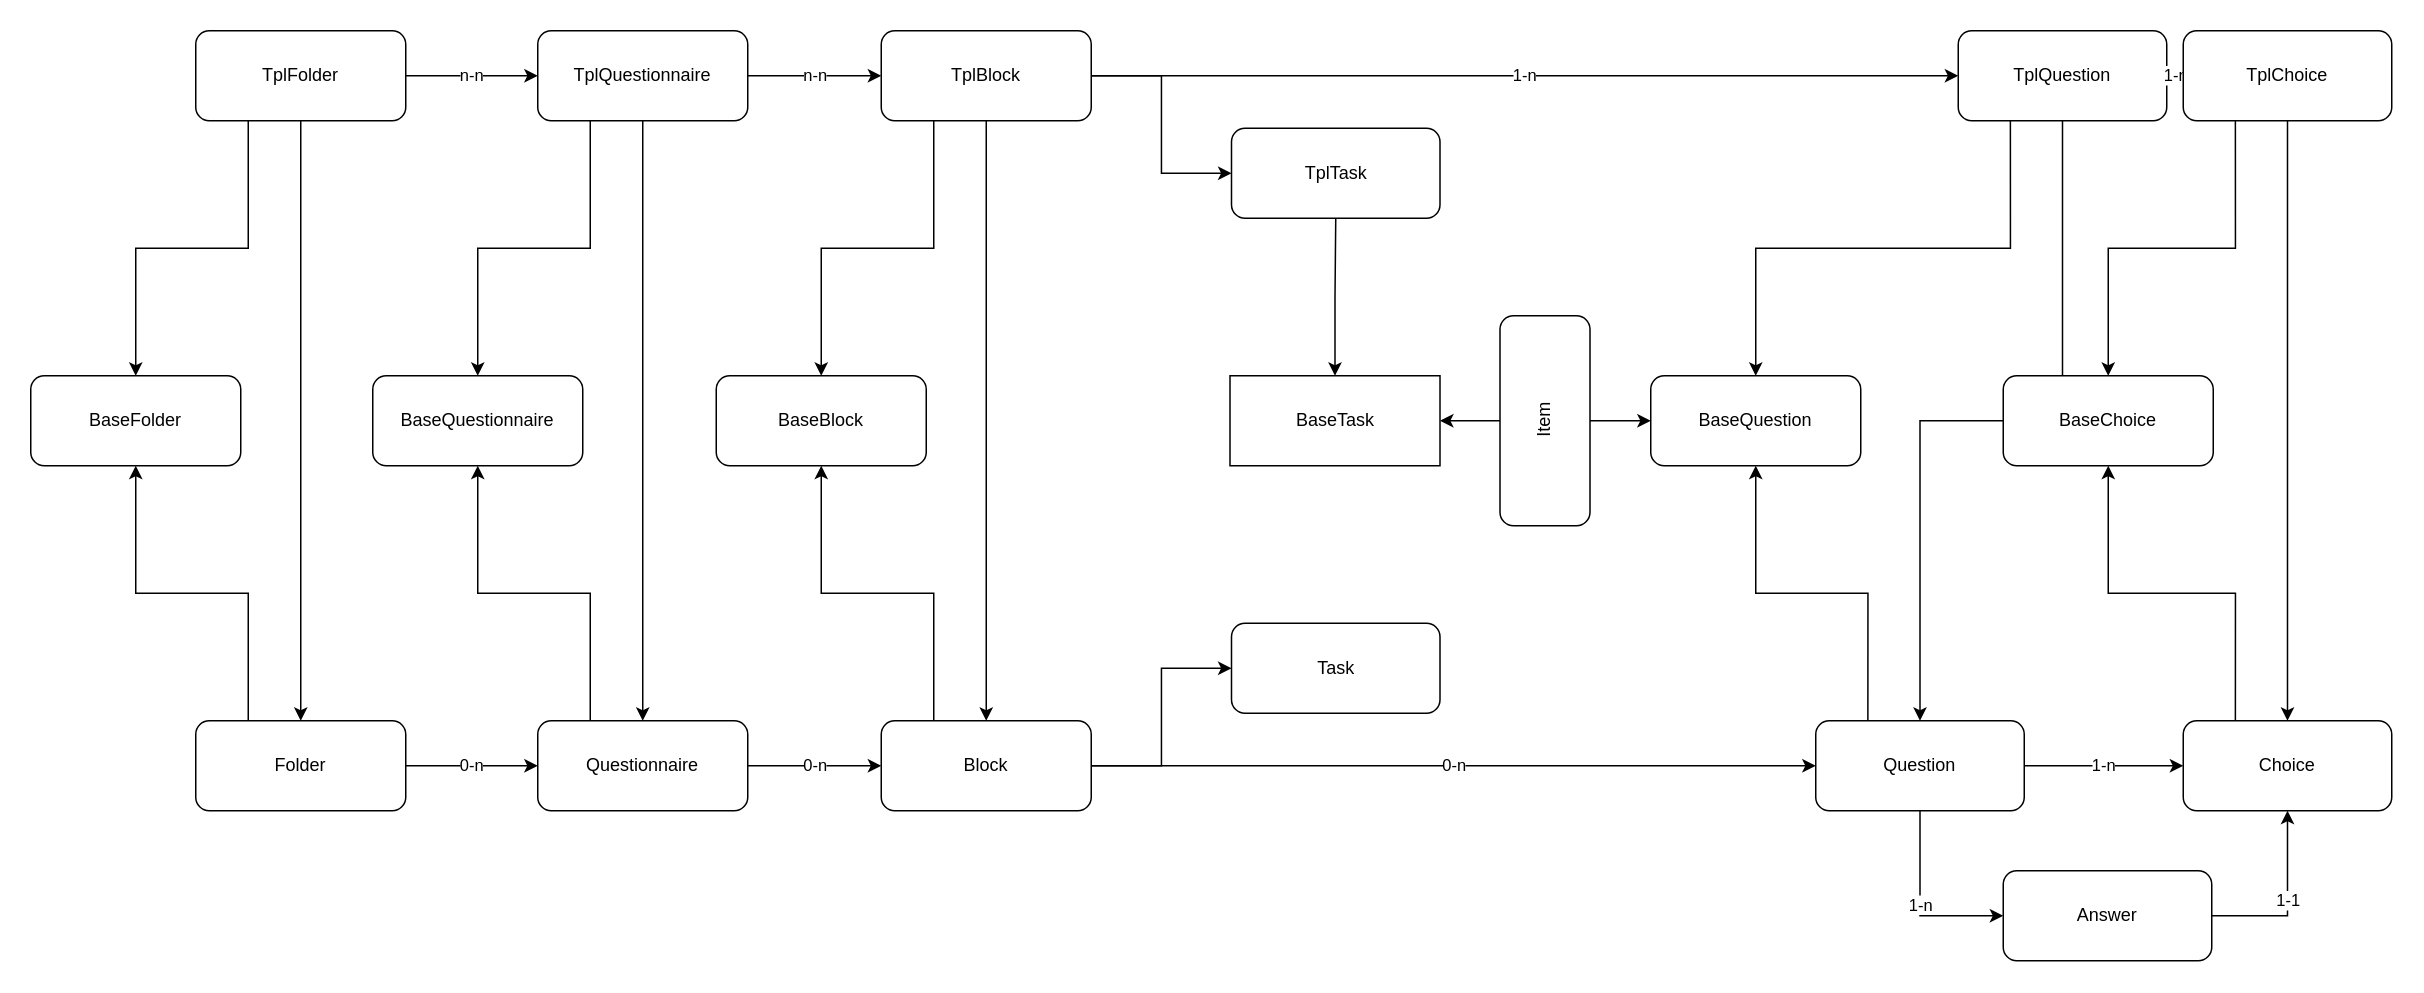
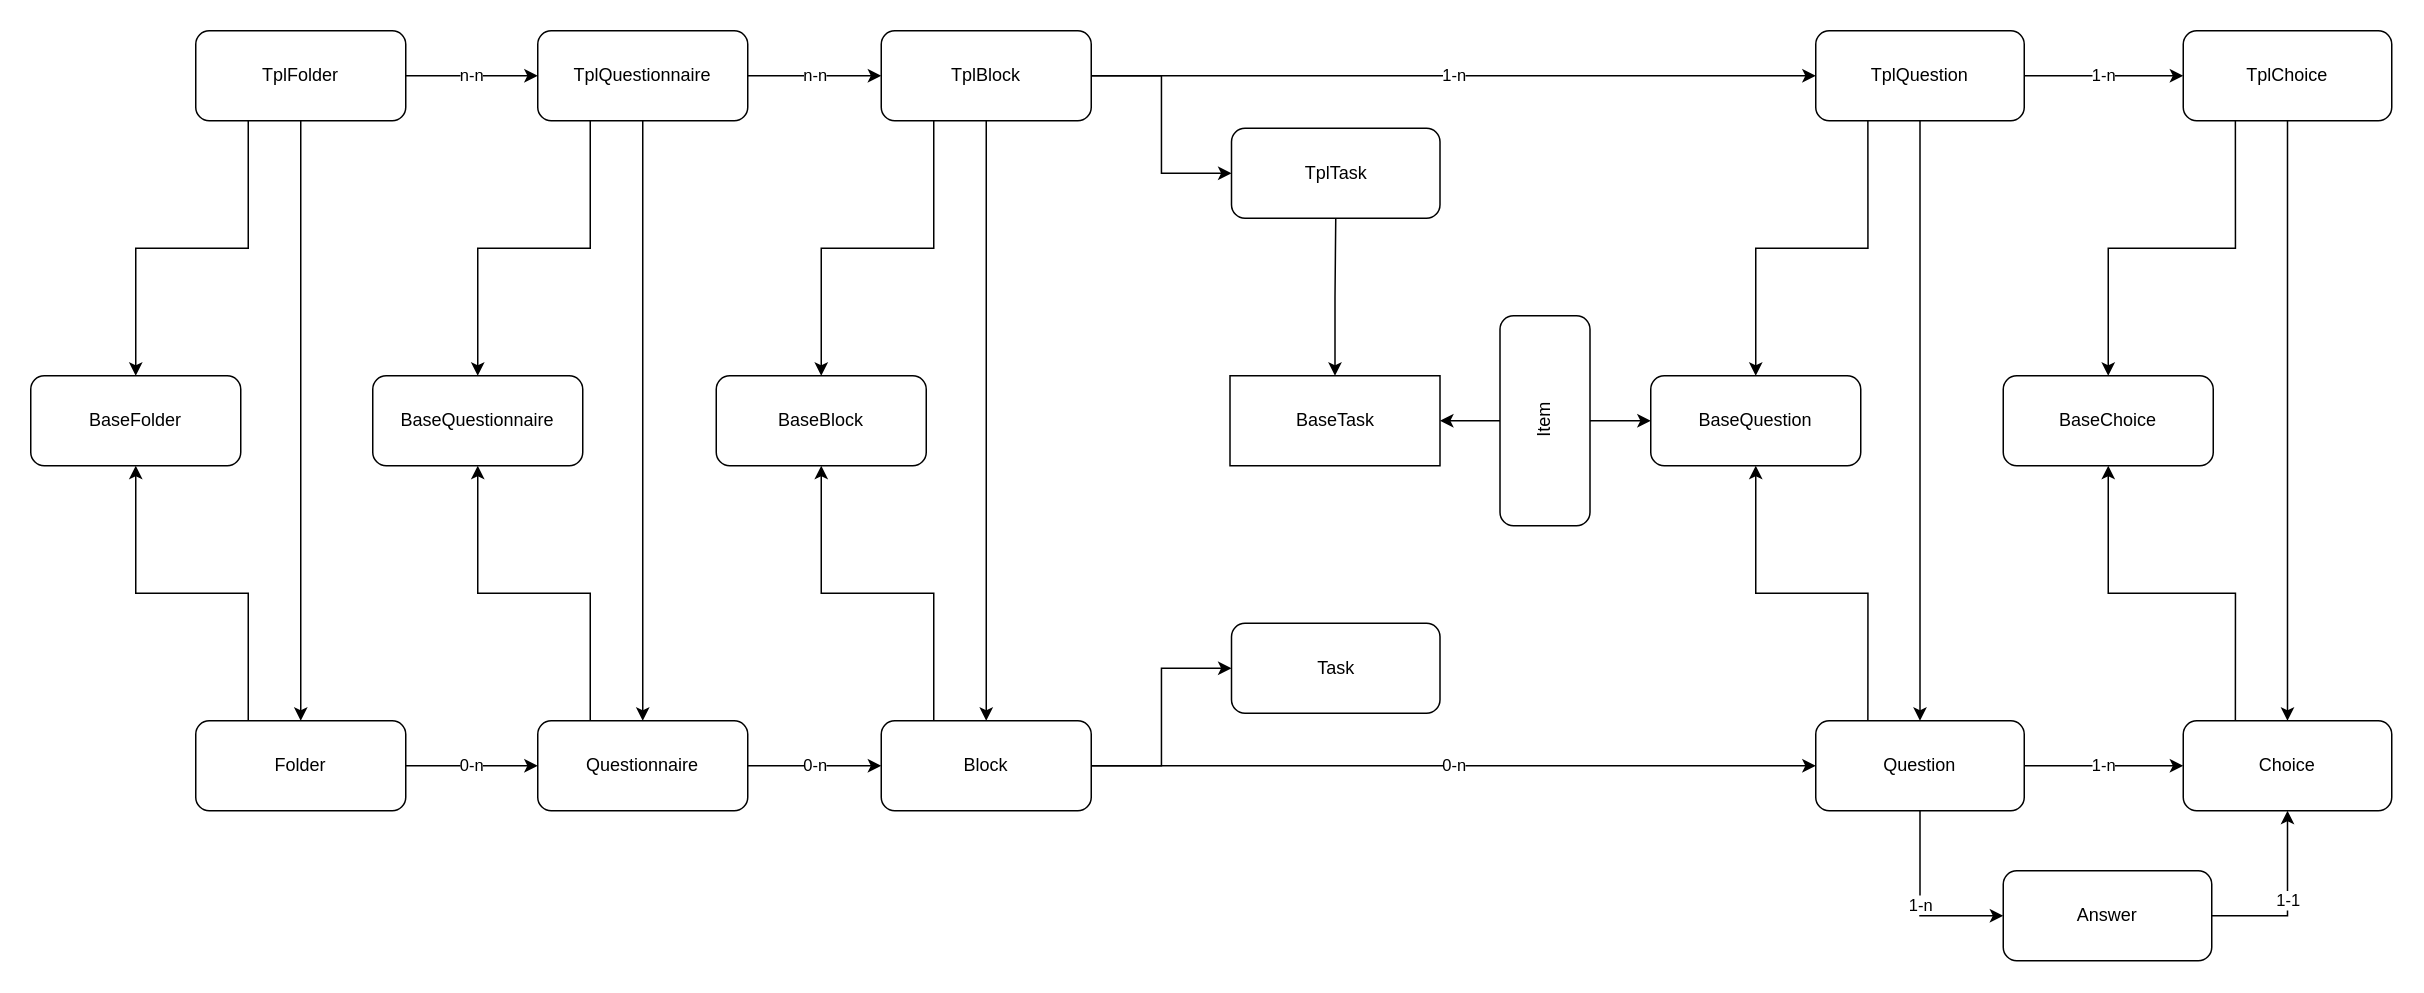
  <mxCell id="0" />
  <mxCell id="1" parent="0" />
  <mxCell id="2" value="n-n" style="edgeStyle=orthogonalEdgeStyle;rounded=0;orthogonalLoop=1;jettySize=auto;html=1;exitX=1;exitY=0.5;exitDx=0;exitDy=0;" parent="1" source="3" target="17" edge="1"><mxGeometry relative="1" as="geometry" /></mxCell>
  <mxCell id="3" value="TplFolder" style="rounded=1;whiteSpace=wrap;html=1;" parent="1" vertex="1"><mxGeometry x="130" y="20" width="140" height="60" as="geometry" /></mxCell>
  <mxCell id="4" style="edgeStyle=orthogonalEdgeStyle;rounded=0;orthogonalLoop=1;jettySize=auto;html=1;entryX=0.25;entryY=1;entryDx=0;entryDy=0;startArrow=classic;startFill=1;endArrow=none;endFill=0;" parent="1" source="6" target="17" edge="1"><mxGeometry relative="1" as="geometry" /></mxCell>
  <mxCell id="5" style="edgeStyle=orthogonalEdgeStyle;rounded=0;orthogonalLoop=1;jettySize=auto;html=1;exitX=0.5;exitY=1;exitDx=0;exitDy=0;entryX=0.25;entryY=0;entryDx=0;entryDy=0;startArrow=classic;startFill=1;endArrow=none;endFill=0;" parent="1" source="6" target="27" edge="1"><mxGeometry relative="1" as="geometry" /></mxCell>
  <mxCell id="6" value="BaseQuestionnaire" style="rounded=1;whiteSpace=wrap;html=1;" parent="1" vertex="1"><mxGeometry x="248" y="250" width="140" height="60" as="geometry" /></mxCell>
  <mxCell id="7" style="edgeStyle=orthogonalEdgeStyle;rounded=0;orthogonalLoop=1;jettySize=auto;html=1;exitX=0.5;exitY=0;exitDx=0;exitDy=0;entryX=0.25;entryY=1;entryDx=0;entryDy=0;startArrow=classic;startFill=1;endArrow=none;endFill=0;" parent="1" source="9" target="20" edge="1"><mxGeometry relative="1" as="geometry" /></mxCell>
  <mxCell id="8" style="edgeStyle=orthogonalEdgeStyle;rounded=0;orthogonalLoop=1;jettySize=auto;html=1;exitX=0.5;exitY=1;exitDx=0;exitDy=0;entryX=0.25;entryY=0;entryDx=0;entryDy=0;startArrow=classic;startFill=1;endArrow=none;endFill=0;" parent="1" source="9" target="31" edge="1"><mxGeometry relative="1" as="geometry" /></mxCell>
  <mxCell id="9" value="BaseBlock" style="rounded=1;whiteSpace=wrap;html=1;" parent="1" vertex="1"><mxGeometry x="477" y="250" width="140" height="60" as="geometry" /></mxCell>
  <mxCell id="10" style="edgeStyle=orthogonalEdgeStyle;rounded=0;orthogonalLoop=1;jettySize=auto;html=1;exitX=0.5;exitY=0;exitDx=0;exitDy=0;entryX=0.25;entryY=1;entryDx=0;entryDy=0;startArrow=classic;startFill=1;endArrow=none;endFill=0;" parent="1" source="12" target="21" edge="1"><mxGeometry relative="1" as="geometry" /></mxCell>
  <mxCell id="11" style="edgeStyle=orthogonalEdgeStyle;rounded=0;orthogonalLoop=1;jettySize=auto;html=1;exitX=0.5;exitY=1;exitDx=0;exitDy=0;entryX=0.25;entryY=0;entryDx=0;entryDy=0;startArrow=classic;startFill=1;endArrow=none;endFill=0;" parent="1" source="12" target="33" edge="1"><mxGeometry relative="1" as="geometry" /></mxCell>
  <mxCell id="12" value="BaseQuestion" style="rounded=1;whiteSpace=wrap;html=1;" parent="1" vertex="1"><mxGeometry x="1100" y="250" width="140" height="60" as="geometry" /></mxCell>
  <mxCell id="13" style="edgeStyle=orthogonalEdgeStyle;rounded=0;orthogonalLoop=1;jettySize=auto;html=1;exitX=0.5;exitY=0;exitDx=0;exitDy=0;entryX=0.25;entryY=1;entryDx=0;entryDy=0;startArrow=classic;startFill=1;endArrow=none;endFill=0;" parent="1" source="15" target="3" edge="1"><mxGeometry relative="1" as="geometry" /></mxCell>
  <mxCell id="14" style="edgeStyle=orthogonalEdgeStyle;rounded=0;orthogonalLoop=1;jettySize=auto;html=1;exitX=0.5;exitY=1;exitDx=0;exitDy=0;entryX=0.25;entryY=0;entryDx=0;entryDy=0;startArrow=classic;startFill=1;endArrow=none;endFill=0;" parent="1" source="15" target="24" edge="1"><mxGeometry relative="1" as="geometry" /></mxCell>
  <mxCell id="15" value="BaseFolder" style="rounded=1;whiteSpace=wrap;html=1;" parent="1" vertex="1"><mxGeometry x="20" y="250" width="140" height="60" as="geometry" /></mxCell>
  <mxCell id="16" value="n-n" style="edgeStyle=orthogonalEdgeStyle;rounded=0;orthogonalLoop=1;jettySize=auto;html=1;exitX=1;exitY=0.5;exitDx=0;exitDy=0;" parent="1" source="17" target="20" edge="1"><mxGeometry relative="1" as="geometry" /></mxCell>
  <mxCell id="17" value="TplQuestionnaire" style="rounded=1;whiteSpace=wrap;html=1;" parent="1" vertex="1"><mxGeometry x="358" y="20" width="140" height="60" as="geometry" /></mxCell>
  <mxCell id="18" value="1-n" style="edgeStyle=orthogonalEdgeStyle;rounded=0;orthogonalLoop=1;jettySize=auto;html=1;exitX=1;exitY=0.5;exitDx=0;exitDy=0;entryX=0;entryY=0.5;entryDx=0;entryDy=0;" parent="1" source="20" target="21" edge="1"><mxGeometry relative="1" as="geometry" /></mxCell>
  <mxCell id="19" style="edgeStyle=orthogonalEdgeStyle;rounded=0;orthogonalLoop=1;jettySize=auto;html=1;entryX=0;entryY=0.5;entryDx=0;entryDy=0;" edge="1" parent="1" source="20" target="48"><mxGeometry relative="1" as="geometry" /></mxCell>
  <mxCell id="20" value="TplBlock" style="rounded=1;whiteSpace=wrap;html=1;" parent="1" vertex="1"><mxGeometry x="587" y="20" width="140" height="60" as="geometry" /></mxCell>
- <mxCell id="21" value="TplQuestion" style="rounded=1;whiteSpace=wrap;html=1;" parent="1" vertex="1"><mxGeometry x="1305" y="20" width="139" height="60" as="geometry" /></mxCell>
+ <mxCell id="21" value="TplQuestion" style="rounded=1;whiteSpace=wrap;html=1;" parent="1" vertex="1"><mxGeometry x="1210" y="20" width="139" height="60" as="geometry" /></mxCell>
  <mxCell id="22" value="0-n" style="edgeStyle=orthogonalEdgeStyle;rounded=0;orthogonalLoop=1;jettySize=auto;html=1;entryX=0;entryY=0.5;entryDx=0;entryDy=0;" parent="1" source="24" target="27" edge="1"><mxGeometry relative="1" as="geometry" /></mxCell>
  <mxCell id="23" style="edgeStyle=orthogonalEdgeStyle;rounded=0;orthogonalLoop=1;jettySize=auto;html=1;exitX=0.5;exitY=0;exitDx=0;exitDy=0;entryX=0.5;entryY=1;entryDx=0;entryDy=0;startArrow=classic;startFill=1;endArrow=none;endFill=0;" parent="1" source="24" target="3" edge="1"><mxGeometry relative="1" as="geometry" /></mxCell>
  <mxCell id="24" value="Folder" style="rounded=1;whiteSpace=wrap;html=1;" parent="1" vertex="1"><mxGeometry x="130" y="480" width="140" height="60" as="geometry" /></mxCell>
  <mxCell id="25" value="0-n" style="edgeStyle=orthogonalEdgeStyle;rounded=0;orthogonalLoop=1;jettySize=auto;html=1;exitX=1;exitY=0.5;exitDx=0;exitDy=0;entryX=0;entryY=0.5;entryDx=0;entryDy=0;" parent="1" source="27" target="31" edge="1"><mxGeometry relative="1" as="geometry" /></mxCell>
  <mxCell id="26" style="edgeStyle=orthogonalEdgeStyle;rounded=0;orthogonalLoop=1;jettySize=auto;html=1;entryX=0.5;entryY=1;entryDx=0;entryDy=0;startArrow=classic;startFill=1;endArrow=none;endFill=0;" parent="1" source="27" target="17" edge="1"><mxGeometry relative="1" as="geometry" /></mxCell>
  <mxCell id="27" value="Questionnaire" style="rounded=1;whiteSpace=wrap;html=1;" parent="1" vertex="1"><mxGeometry x="358" y="480" width="140" height="60" as="geometry" /></mxCell>
  <mxCell id="28" value="0-n" style="edgeStyle=orthogonalEdgeStyle;rounded=0;orthogonalLoop=1;jettySize=auto;html=1;exitX=1;exitY=0.5;exitDx=0;exitDy=0;entryX=0;entryY=0.5;entryDx=0;entryDy=0;" parent="1" source="31" target="33" edge="1"><mxGeometry relative="1" as="geometry" /></mxCell>
  <mxCell id="29" style="edgeStyle=orthogonalEdgeStyle;rounded=0;orthogonalLoop=1;jettySize=auto;html=1;entryX=0.5;entryY=1;entryDx=0;entryDy=0;startArrow=classic;startFill=1;endArrow=none;endFill=0;" parent="1" source="31" target="20" edge="1"><mxGeometry relative="1" as="geometry" /></mxCell>
  <mxCell id="30" style="edgeStyle=orthogonalEdgeStyle;rounded=0;orthogonalLoop=1;jettySize=auto;html=1;entryX=0;entryY=0.5;entryDx=0;entryDy=0;" edge="1" parent="1" source="31" target="50"><mxGeometry relative="1" as="geometry" /></mxCell>
  <mxCell id="31" value="Block" style="rounded=1;whiteSpace=wrap;html=1;" parent="1" vertex="1"><mxGeometry x="587" y="480" width="140" height="60" as="geometry" /></mxCell>
  <mxCell id="32" style="edgeStyle=orthogonalEdgeStyle;rounded=0;orthogonalLoop=1;jettySize=auto;html=1;entryX=0.5;entryY=1;entryDx=0;entryDy=0;startArrow=classic;startFill=1;endArrow=none;endFill=0;" parent="1" source="33" target="21" edge="1"><mxGeometry relative="1" as="geometry" /></mxCell>
  <mxCell id="33" value="Question" style="rounded=1;whiteSpace=wrap;html=1;" parent="1" vertex="1"><mxGeometry x="1210" y="480" width="139" height="60" as="geometry" /></mxCell>
  <mxCell id="34" style="edgeStyle=orthogonalEdgeStyle;rounded=0;orthogonalLoop=1;jettySize=auto;html=1;exitX=0.5;exitY=0;exitDx=0;exitDy=0;entryX=0.25;entryY=1;entryDx=0;entryDy=0;startArrow=classic;startFill=1;endArrow=none;endFill=0;" parent="1" source="36" target="38" edge="1"><mxGeometry relative="1" as="geometry" /></mxCell>
  <mxCell id="35" style="edgeStyle=orthogonalEdgeStyle;rounded=0;orthogonalLoop=1;jettySize=auto;html=1;entryX=0.25;entryY=0;entryDx=0;entryDy=0;startArrow=classic;startFill=1;endArrow=none;endFill=0;" parent="1" source="36" target="42" edge="1"><mxGeometry relative="1" as="geometry" /></mxCell>
  <mxCell id="36" value="BaseChoice" style="rounded=1;whiteSpace=wrap;html=1;" parent="1" vertex="1"><mxGeometry x="1335" y="250" width="140" height="60" as="geometry" /></mxCell>
  <mxCell id="37" value="1-n" style="edgeStyle=orthogonalEdgeStyle;rounded=0;orthogonalLoop=1;jettySize=auto;html=1;exitX=1;exitY=0.5;exitDx=0;exitDy=0;entryX=0;entryY=0.5;entryDx=0;entryDy=0;" parent="1" source="21" target="38" edge="1"><mxGeometry relative="1" as="geometry"><mxPoint x="1357" y="50" as="sourcePoint" /></mxGeometry></mxCell>
  <mxCell id="38" value="TplChoice" style="rounded=1;whiteSpace=wrap;html=1;" parent="1" vertex="1"><mxGeometry x="1455" y="20" width="139" height="60" as="geometry" /></mxCell>
  <mxCell id="39" value="1-n" style="edgeStyle=orthogonalEdgeStyle;rounded=0;orthogonalLoop=1;jettySize=auto;html=1;exitX=1;exitY=0.5;exitDx=0;exitDy=0;entryX=0;entryY=0.5;entryDx=0;entryDy=0;" parent="1" source="33" target="42" edge="1"><mxGeometry relative="1" as="geometry"><mxPoint x="1357" y="510" as="sourcePoint" /></mxGeometry></mxCell>
  <mxCell id="40" style="edgeStyle=orthogonalEdgeStyle;rounded=0;orthogonalLoop=1;jettySize=auto;html=1;entryX=0.5;entryY=1;entryDx=0;entryDy=0;startArrow=classic;startFill=1;endArrow=none;endFill=0;" parent="1" source="42" target="38" edge="1"><mxGeometry relative="1" as="geometry" /></mxCell>
  <mxCell id="41" value="1-1" style="edgeStyle=orthogonalEdgeStyle;rounded=0;orthogonalLoop=1;jettySize=auto;html=1;exitX=0.5;exitY=1;exitDx=0;exitDy=0;entryX=1;entryY=0.5;entryDx=0;entryDy=0;startArrow=classic;startFill=1;endArrow=none;endFill=0;" parent="1" source="42" target="44" edge="1"><mxGeometry relative="1" as="geometry" /></mxCell>
  <mxCell id="42" value="Choice" style="rounded=1;whiteSpace=wrap;html=1;" parent="1" vertex="1"><mxGeometry x="1455" y="480" width="139" height="60" as="geometry" /></mxCell>
  <mxCell id="43" value="1-n" style="edgeStyle=orthogonalEdgeStyle;rounded=0;orthogonalLoop=1;jettySize=auto;html=1;exitX=0;exitY=0.5;exitDx=0;exitDy=0;startArrow=classic;startFill=1;endArrow=none;endFill=0;" parent="1" source="44" target="33" edge="1"><mxGeometry relative="1" as="geometry" /></mxCell>
  <mxCell id="44" value="Answer" style="rounded=1;whiteSpace=wrap;html=1;" parent="1" vertex="1"><mxGeometry x="1335" y="580" width="139" height="60" as="geometry" /></mxCell>
  <mxCell id="45" style="edgeStyle=orthogonalEdgeStyle;rounded=0;orthogonalLoop=1;jettySize=auto;html=1;entryX=0;entryY=0.5;entryDx=0;entryDy=0;" edge="1" parent="1" source="47" target="12"><mxGeometry relative="1" as="geometry" /></mxCell>
  <mxCell id="46" style="edgeStyle=orthogonalEdgeStyle;rounded=0;orthogonalLoop=1;jettySize=auto;html=1;entryX=1;entryY=0.5;entryDx=0;entryDy=0;" edge="1" parent="1" source="47" target="51"><mxGeometry relative="1" as="geometry" /></mxCell>
  <mxCell id="47" value="Item" style="rounded=1;whiteSpace=wrap;html=1;rotation=-90;" vertex="1" parent="1"><mxGeometry x="959.5" y="250" width="140" height="60" as="geometry" /></mxCell>
  <mxCell id="48" value="TplTask" style="rounded=1;whiteSpace=wrap;html=1;" vertex="1" parent="1"><mxGeometry x="820.5" y="85" width="139" height="60" as="geometry" /></mxCell>
  <mxCell id="49" style="edgeStyle=orthogonalEdgeStyle;rounded=0;orthogonalLoop=1;jettySize=auto;html=1;entryX=0.5;entryY=1;entryDx=0;entryDy=0;startArrow=classic;startFill=1;endArrow=none;endFill=0;" edge="1" parent="1" source="51" target="48"><mxGeometry relative="1" as="geometry" /></mxCell>
  <mxCell id="50" value="Task" style="rounded=1;whiteSpace=wrap;html=1;" vertex="1" parent="1"><mxGeometry x="820.5" y="415" width="139" height="60" as="geometry" /></mxCell>
  <mxCell id="51" value="BaseTask" style="whiteSpace=wrap;html=1;rounded=0;" vertex="1" parent="1"><mxGeometry x="819.5" y="250" width="140" height="60" as="geometry" /></mxCell>
